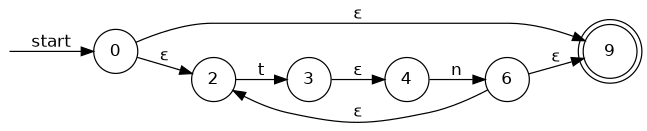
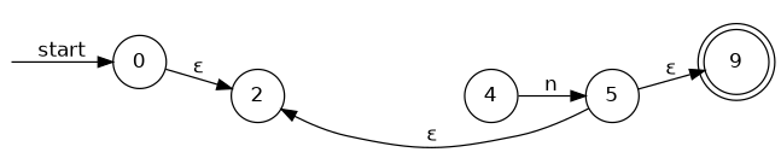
  digraph {
    fontname="DejaVu Sans"
    rankdir=LR
    node [fontname="DejaVu Sans" shape=circle]
    edge [fontname="DejaVu Sans"]
    __start [shape=point style=invis]
    0
    n3 [label=9 shape=doublecircle]
    2
-   3
    4
-   5 [label=6]
+   5
    __start -> 0 [label=start]
-   0 -> n3 [label="&epsilon;"]
    0 -> 2 [label="&epsilon;"]
-   2 -> 3 [label=t]
-   3 -> 4 [label="&epsilon;"]
    4 -> 5 [label=n]
    5 -> n3 [label="&epsilon;"]
    5 -> 2 [label="&epsilon;"]
  }
